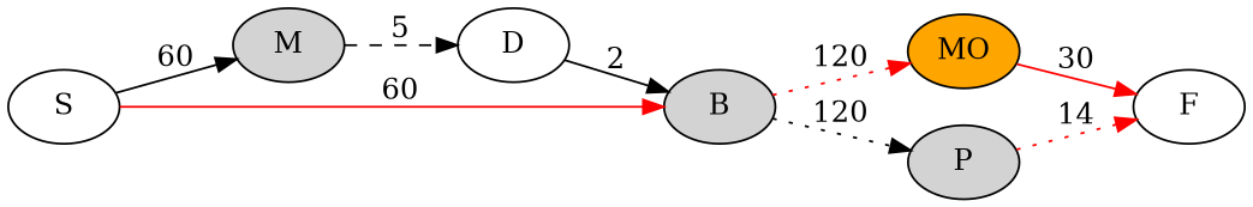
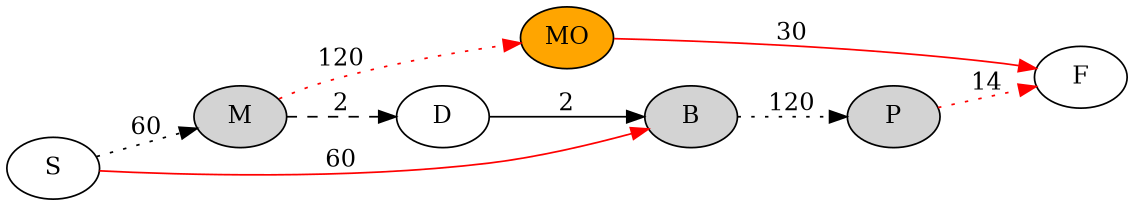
  digraph {
    rankdir=LR
    node [fillcolor=white style=filled]
    edge [style=solid]
    S
    M [fillcolor=lightgrey]
    B [fillcolor=lightgrey]
    D
    MO [fillcolor=orange]
    P [fillcolor=lightgrey]
    F
-   S -> M [label=60]
+   S -> M [label=60 style=dotted]
    S -> B [color=red label=60]
-   M -> D [label=5 style=dashed]
-   B -> MO [color=red label=120 style=dotted]
+   M -> D [label=2 style=dashed]
+   M -> MO [color=red label=120 style=dotted]
    B -> P [label=120 style=dotted]
    D -> B [label=2]
    MO -> F [color=red label=30]
    P -> F [color=red label=14 style=dotted]
  }
